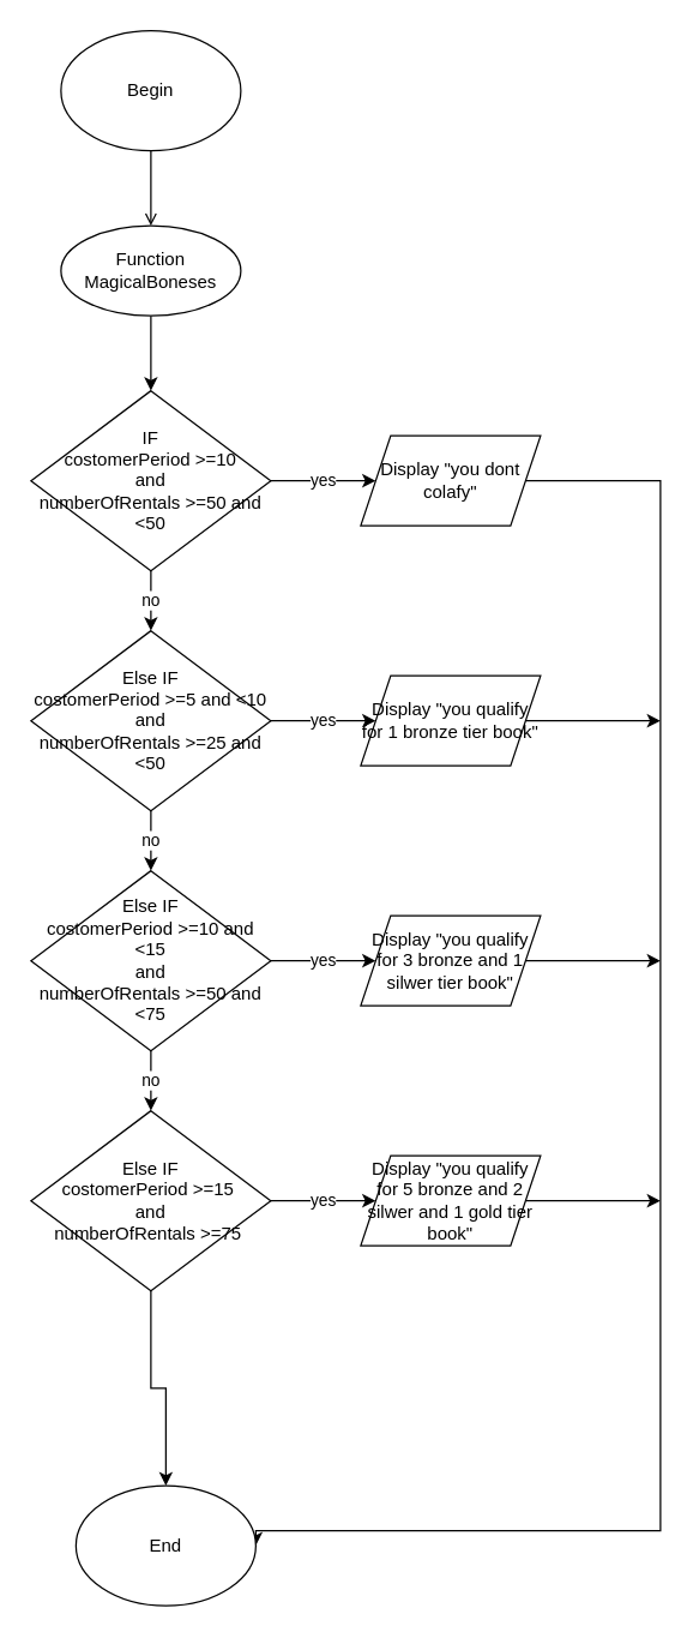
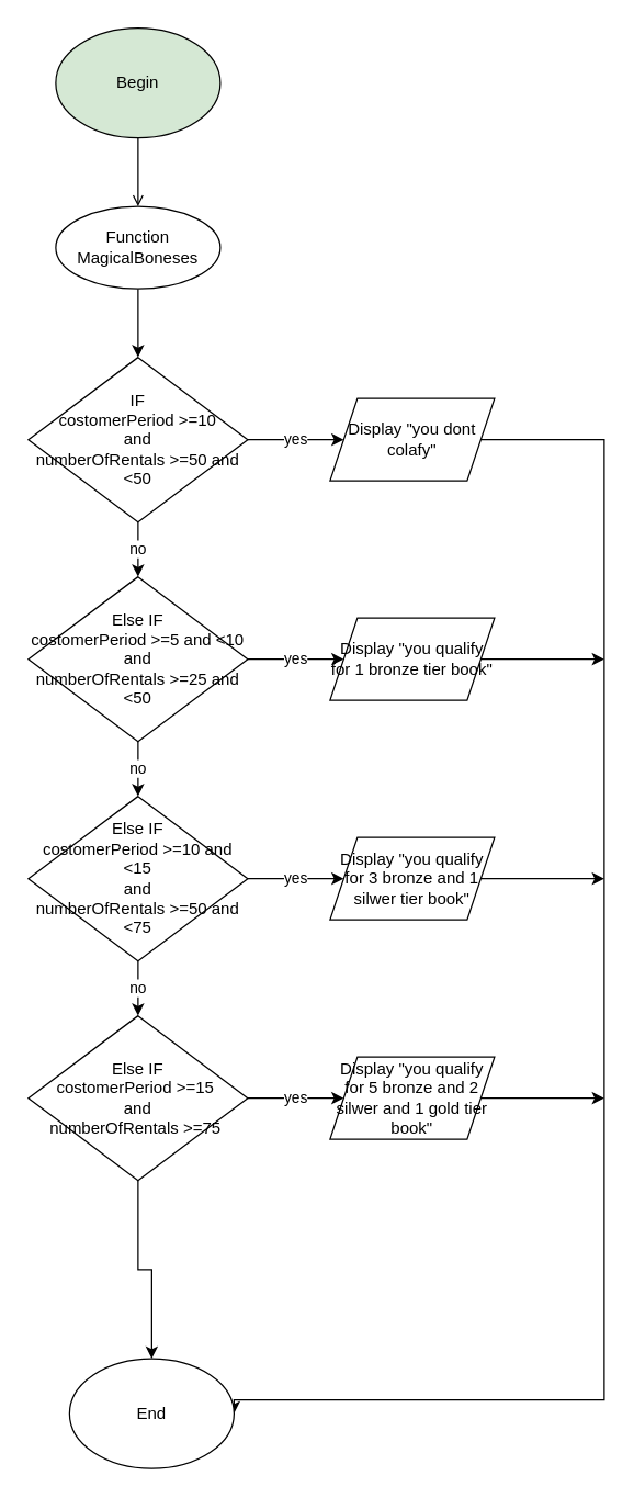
  <mxCell id="0" />
  <mxCell id="1" parent="0" />
  <mxCell id="2" value="" style="edgeStyle=orthogonalEdgeStyle;rounded=0;orthogonalLoop=1;jettySize=auto;html=1;endArrow=open;" edge="1" parent="1" source="3" target="5"><mxGeometry relative="1" as="geometry" /></mxCell>
- <mxCell id="3" value="Begin" style="ellipse;whiteSpace=wrap;html=1;" vertex="1" parent="1"><mxGeometry x="40" y="20" width="120" height="80" as="geometry" /></mxCell>
+ <mxCell id="3" value="Begin" style="ellipse;whiteSpace=wrap;html=1;fillColor=#d5e8d4;" vertex="1" parent="1"><mxGeometry x="40" y="20" width="120" height="80" as="geometry" /></mxCell>
  <mxCell id="4" value="" style="edgeStyle=orthogonalEdgeStyle;rounded=0;orthogonalLoop=1;jettySize=auto;html=1;" edge="1" parent="1" source="5" target="8"><mxGeometry relative="1" as="geometry" /></mxCell>
  <mxCell id="5" value="Function MagicalBoneses" style="ellipse;whiteSpace=wrap;html=1;" vertex="1" parent="1"><mxGeometry x="40" y="150" width="120" height="60" as="geometry" /></mxCell>
  <mxCell id="6" value="yes" style="edgeStyle=orthogonalEdgeStyle;rounded=0;orthogonalLoop=1;jettySize=auto;html=1;" edge="1" parent="1" source="8" target="10"><mxGeometry relative="1" as="geometry" /></mxCell>
  <mxCell id="7" value="no" style="edgeStyle=orthogonalEdgeStyle;rounded=0;orthogonalLoop=1;jettySize=auto;html=1;entryX=0.5;entryY=0;entryDx=0;entryDy=0;" edge="1" parent="1" source="8" target="13"><mxGeometry relative="1" as="geometry" /></mxCell>
  <mxCell id="8" value="&lt;div&gt;IF&lt;/div&gt;costomerPeriod &amp;gt;=10&lt;div&gt;and&lt;/div&gt;&lt;div&gt;numberOfRentals &amp;gt;=50 and &amp;lt;50&lt;/div&gt;" style="rhombus;whiteSpace=wrap;html=1;" vertex="1" parent="1"><mxGeometry x="20" y="260" width="160" height="120" as="geometry" /></mxCell>
  <mxCell id="9" style="edgeStyle=orthogonalEdgeStyle;rounded=0;orthogonalLoop=1;jettySize=auto;html=1;entryX=1;entryY=0.5;entryDx=0;entryDy=0;" edge="1" parent="1" source="10" target="26"><mxGeometry relative="1" as="geometry"><mxPoint x="410" y="890" as="targetPoint" /><Array as="points"><mxPoint x="440" y="320" /><mxPoint x="440" y="1020" /></Array></mxGeometry></mxCell>
  <mxCell id="10" value="Display &quot;you dont colafy&quot;" style="shape=parallelogram;perimeter=parallelogramPerimeter;whiteSpace=wrap;html=1;fixedSize=1;" vertex="1" parent="1"><mxGeometry x="240" y="290" width="120" height="60" as="geometry" /></mxCell>
  <mxCell id="11" value="yes" style="edgeStyle=orthogonalEdgeStyle;rounded=0;orthogonalLoop=1;jettySize=auto;html=1;" edge="1" parent="1" source="13" target="15"><mxGeometry relative="1" as="geometry" /></mxCell>
  <mxCell id="12" value="no" style="edgeStyle=orthogonalEdgeStyle;rounded=0;orthogonalLoop=1;jettySize=auto;html=1;entryX=0.5;entryY=0;entryDx=0;entryDy=0;" edge="1" parent="1" source="13" target="18"><mxGeometry relative="1" as="geometry" /></mxCell>
  <mxCell id="13" value="&lt;div&gt;Else IF&lt;/div&gt;costomerPeriod &amp;gt;=5 and &amp;lt;10&lt;div&gt;and&lt;/div&gt;&lt;div&gt;numberOfRentals &amp;gt;=25 and &amp;lt;50&lt;/div&gt;" style="rhombus;whiteSpace=wrap;html=1;" vertex="1" parent="1"><mxGeometry x="20" y="420" width="160" height="120" as="geometry" /></mxCell>
  <mxCell id="14" style="edgeStyle=orthogonalEdgeStyle;rounded=0;orthogonalLoop=1;jettySize=auto;html=1;" edge="1" parent="1" source="15"><mxGeometry relative="1" as="geometry"><mxPoint x="440" y="480" as="targetPoint" /></mxGeometry></mxCell>
  <mxCell id="15" value="Display &quot;you qualify for 1 bronze tier book&quot;" style="shape=parallelogram;perimeter=parallelogramPerimeter;whiteSpace=wrap;html=1;fixedSize=1;" vertex="1" parent="1"><mxGeometry x="240" y="450" width="120" height="60" as="geometry" /></mxCell>
  <mxCell id="16" value="yes" style="edgeStyle=orthogonalEdgeStyle;rounded=0;orthogonalLoop=1;jettySize=auto;html=1;entryX=0;entryY=0.5;entryDx=0;entryDy=0;" edge="1" parent="1" source="18" target="20"><mxGeometry relative="1" as="geometry" /></mxCell>
  <mxCell id="17" value="no" style="edgeStyle=orthogonalEdgeStyle;rounded=0;orthogonalLoop=1;jettySize=auto;html=1;entryX=0.5;entryY=0;entryDx=0;entryDy=0;" edge="1" parent="1" source="18" target="23"><mxGeometry relative="1" as="geometry" /></mxCell>
  <mxCell id="18" value="&lt;div&gt;Else IF&lt;/div&gt;costomerPeriod &amp;gt;=10 and &amp;lt;15&lt;div&gt;and&lt;/div&gt;&lt;div&gt;numberOfRentals &amp;gt;=50 and &amp;lt;75&lt;/div&gt;" style="rhombus;whiteSpace=wrap;html=1;" vertex="1" parent="1"><mxGeometry x="20" y="580" width="160" height="120" as="geometry" /></mxCell>
  <mxCell id="19" style="edgeStyle=orthogonalEdgeStyle;rounded=0;orthogonalLoop=1;jettySize=auto;html=1;" edge="1" parent="1" source="20"><mxGeometry relative="1" as="geometry"><mxPoint x="440" y="640" as="targetPoint" /></mxGeometry></mxCell>
  <mxCell id="20" value="Display &quot;you qualify for 3 bronze and 1 silwer tier book&quot;" style="shape=parallelogram;perimeter=parallelogramPerimeter;whiteSpace=wrap;html=1;fixedSize=1;" vertex="1" parent="1"><mxGeometry x="240" y="610" width="120" height="60" as="geometry" /></mxCell>
  <mxCell id="21" value="yes" style="edgeStyle=orthogonalEdgeStyle;rounded=0;orthogonalLoop=1;jettySize=auto;html=1;entryX=0;entryY=0.5;entryDx=0;entryDy=0;" edge="1" parent="1" source="23" target="25"><mxGeometry relative="1" as="geometry" /></mxCell>
  <mxCell id="22" style="edgeStyle=orthogonalEdgeStyle;rounded=0;orthogonalLoop=1;jettySize=auto;html=1;entryX=0.5;entryY=0;entryDx=0;entryDy=0;" edge="1" parent="1" source="23" target="26"><mxGeometry relative="1" as="geometry" /></mxCell>
  <mxCell id="23" value="&lt;div&gt;Else IF&lt;/div&gt;costomerPeriod &amp;gt;=15&amp;nbsp;&lt;div&gt;and&lt;/div&gt;&lt;div&gt;numberOfRentals &amp;gt;=75&amp;nbsp;&lt;/div&gt;" style="rhombus;whiteSpace=wrap;html=1;" vertex="1" parent="1"><mxGeometry x="20" y="740" width="160" height="120" as="geometry" /></mxCell>
  <mxCell id="24" style="edgeStyle=orthogonalEdgeStyle;rounded=0;orthogonalLoop=1;jettySize=auto;html=1;" edge="1" parent="1" source="25"><mxGeometry relative="1" as="geometry"><mxPoint x="440" y="800" as="targetPoint" /></mxGeometry></mxCell>
  <mxCell id="25" value="Display &quot;you qualify for 5 bronze and 2 silwer and 1 gold tier book&quot;" style="shape=parallelogram;perimeter=parallelogramPerimeter;whiteSpace=wrap;html=1;fixedSize=1;" vertex="1" parent="1"><mxGeometry x="240" y="770" width="120" height="60" as="geometry" /></mxCell>
  <mxCell id="26" value="End" style="ellipse;whiteSpace=wrap;html=1;" vertex="1" parent="1"><mxGeometry x="50" y="990" width="120" height="80" as="geometry" /></mxCell>
